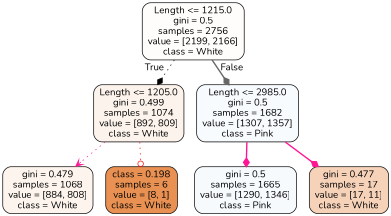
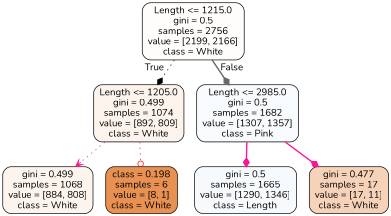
  digraph {
    fontname=Nunito
    node [color=black fontname=Nunito shape=box style="filled, rounded"]
    edge [arrowhead=diamond color=deeppink fontname=Nunito style=dotted]
    n1 [fillcolor="#e5813904" label="Length <= 1215.0\ngini = 0.5\nsamples = 2756\nvalue = [2199, 2166]\nclass = White"]
    n2 [fillcolor="#e5813918" label="Length <= 1205.0\ngini = 0.499\nsamples = 1074\nvalue = [892, 809]\nclass = White"]
    n3 [fillcolor="#399de509" label="Length <= 2985.0\ngini = 0.5\nsamples = 1682\nvalue = [1307, 1357]\nclass = Pink"]
-   n4 [fillcolor="#e5813916" label="gini = 0.479\nsamples = 1068\nvalue = [884, 808]\nclass = White"]
+   n4 [fillcolor="#e5813916" label="gini = 0.499\nsamples = 1068\nvalue = [884, 808]\nclass = White"]
    n5 [fillcolor="#e58139df" label="class = 0.198\nsamples = 6\nvalue = [8, 1]\nclass = White"]
-   n6 [fillcolor="#399de50b" label="gini = 0.5\nsamples = 1665\nvalue = [1290, 1346]\nclass = Pink"]
+   n6 [fillcolor="#399de50b" label="gini = 0.5\nsamples = 1665\nvalue = [1290, 1346]\nclass = Length"]
    n7 [fillcolor="#e581395a" label="gini = 0.477\nsamples = 17\nvalue = [17, 11]\nclass = White"]
    n1 -> n2 [color=black headlabel=True labelangle=45 labeldistance=2.5]
    n1 -> n3 [color=gray40 headlabel=False labelangle=-45 labeldistance=2.5 style=bold]
    n2 -> n4 [arrowhead=vee]
    n2 -> n5 [arrowhead=odot color=red]
    n3 -> n6 [style=bold]
    n3 -> n7 [style=bold]
  }
